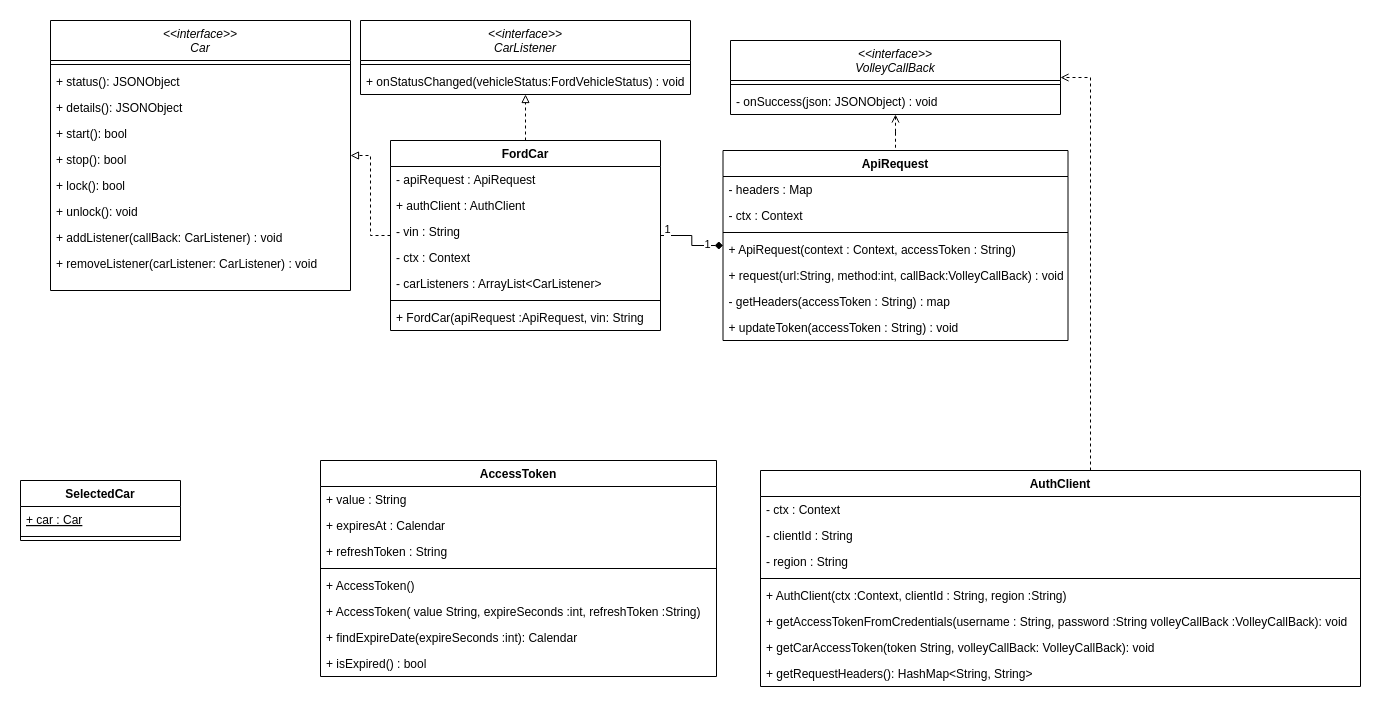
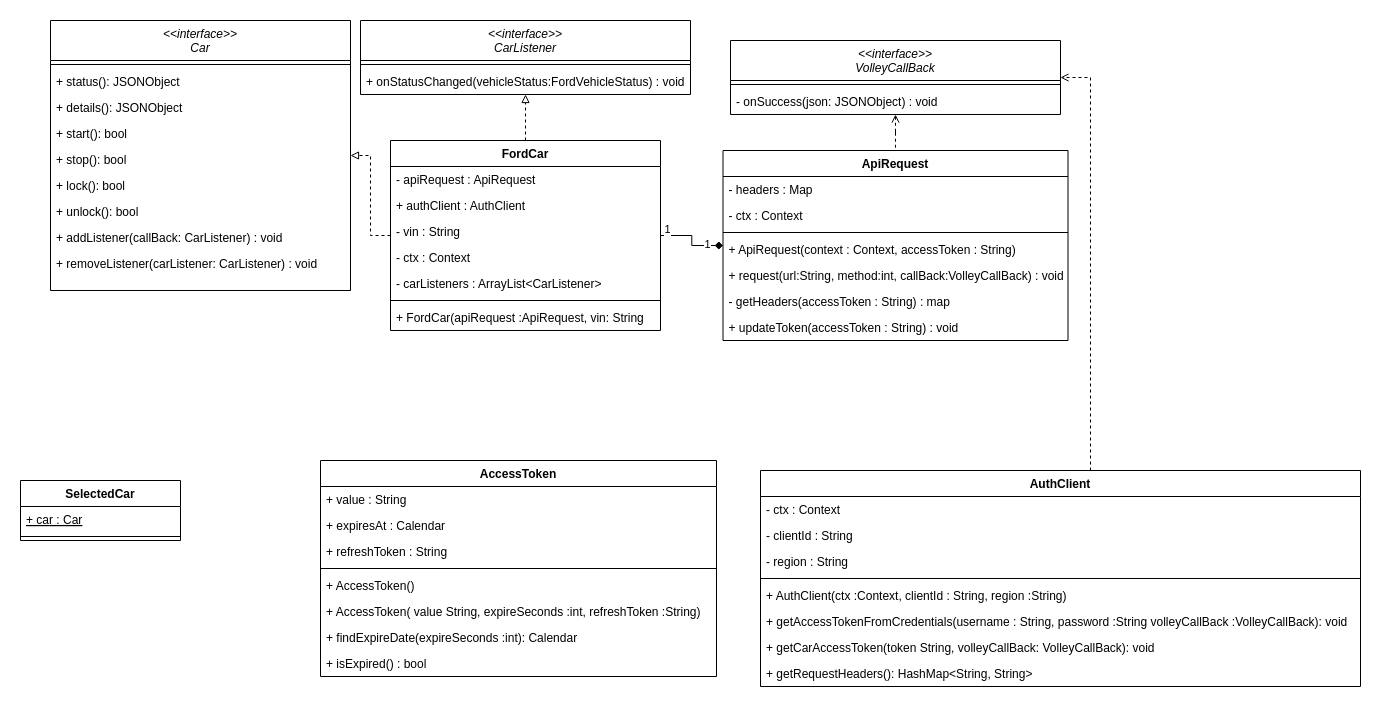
  <mxCell id="0" />
  <mxCell id="1" parent="0" />
  <mxCell id="2" value="&lt;&lt;interface&gt;&gt;&#10;Car" style="swimlane;fontStyle=2;align=center;verticalAlign=top;childLayout=stackLayout;horizontal=1;startSize=40;horizontalStack=0;resizeParent=1;resizeLast=0;collapsible=1;marginBottom=0;rounded=0;shadow=0;strokeWidth=1;" parent="1" vertex="1"><mxGeometry x="50" y="20" width="300" height="270" as="geometry"><mxRectangle x="230" y="140" width="160" height="26" as="alternateBounds" /></mxGeometry></mxCell>
  <mxCell id="3" value="" style="line;html=1;strokeWidth=1;align=left;verticalAlign=middle;spacingTop=-1;spacingLeft=3;spacingRight=3;rotatable=0;labelPosition=right;points=[];portConstraint=eastwest;" parent="2" vertex="1"><mxGeometry y="40" width="300" height="8" as="geometry" /></mxCell>
  <mxCell id="4" value="+ status(): JSONObject " style="text;align=left;verticalAlign=top;spacingLeft=4;spacingRight=4;overflow=hidden;rotatable=0;points=[[0,0.5],[1,0.5]];portConstraint=eastwest;" parent="2" vertex="1"><mxGeometry y="48" width="300" height="26" as="geometry" /></mxCell>
  <mxCell id="5" value="+ details(): JSONObject" style="text;align=left;verticalAlign=top;spacingLeft=4;spacingRight=4;overflow=hidden;rotatable=0;points=[[0,0.5],[1,0.5]];portConstraint=eastwest;" parent="2" vertex="1"><mxGeometry y="74" width="300" height="26" as="geometry" /></mxCell>
  <mxCell id="6" value="+ start(): bool" style="text;align=left;verticalAlign=top;spacingLeft=4;spacingRight=4;overflow=hidden;rotatable=0;points=[[0,0.5],[1,0.5]];portConstraint=eastwest;" parent="2" vertex="1"><mxGeometry y="100" width="300" height="26" as="geometry" /></mxCell>
  <mxCell id="7" value="+ stop(): bool" style="text;align=left;verticalAlign=top;spacingLeft=4;spacingRight=4;overflow=hidden;rotatable=0;points=[[0,0.5],[1,0.5]];portConstraint=eastwest;" parent="2" vertex="1"><mxGeometry y="126" width="300" height="26" as="geometry" /></mxCell>
  <mxCell id="8" value="+ lock(): bool" style="text;align=left;verticalAlign=top;spacingLeft=4;spacingRight=4;overflow=hidden;rotatable=0;points=[[0,0.5],[1,0.5]];portConstraint=eastwest;" parent="2" vertex="1"><mxGeometry y="152" width="300" height="26" as="geometry" /></mxCell>
- <mxCell id="9" value="+ unlock(): void" style="text;align=left;verticalAlign=top;spacingLeft=4;spacingRight=4;overflow=hidden;rotatable=0;points=[[0,0.5],[1,0.5]];portConstraint=eastwest;" parent="2" vertex="1"><mxGeometry y="178" width="300" height="26" as="geometry" /></mxCell>
+ <mxCell id="9" value="+ unlock(): bool" style="text;align=left;verticalAlign=top;spacingLeft=4;spacingRight=4;overflow=hidden;rotatable=0;points=[[0,0.5],[1,0.5]];portConstraint=eastwest;" parent="2" vertex="1"><mxGeometry y="178" width="300" height="26" as="geometry" /></mxCell>
  <mxCell id="10" value="+ addListener(callBack: CarListener) : void" style="text;align=left;verticalAlign=top;spacingLeft=4;spacingRight=4;overflow=hidden;rotatable=0;points=[[0,0.5],[1,0.5]];portConstraint=eastwest;" parent="2" vertex="1"><mxGeometry y="204" width="300" height="26" as="geometry" /></mxCell>
  <mxCell id="11" value="+ removeListener(carListener: CarListener) : void " style="text;align=left;verticalAlign=top;spacingLeft=4;spacingRight=4;overflow=hidden;rotatable=0;points=[[0,0.5],[1,0.5]];portConstraint=eastwest;" parent="2" vertex="1"><mxGeometry y="230" width="300" height="26" as="geometry" /></mxCell>
  <mxCell id="12" value="&lt;&lt;interface&gt;&gt;&#10;CarListener" style="swimlane;fontStyle=2;align=center;verticalAlign=top;childLayout=stackLayout;horizontal=1;startSize=40;horizontalStack=0;resizeParent=1;resizeParentMax=0;resizeLast=0;collapsible=1;marginBottom=0;" parent="1" vertex="1"><mxGeometry x="360" y="20" width="330" height="74" as="geometry" /></mxCell>
  <mxCell id="13" value="" style="line;strokeWidth=1;fillColor=none;align=left;verticalAlign=middle;spacingTop=-1;spacingLeft=3;spacingRight=3;rotatable=0;labelPosition=right;points=[];portConstraint=eastwest;" parent="12" vertex="1"><mxGeometry y="40" width="330" height="8" as="geometry" /></mxCell>
  <mxCell id="14" value="+ onStatusChanged(vehicleStatus:FordVehicleStatus) : void" style="text;strokeColor=none;fillColor=none;align=left;verticalAlign=top;spacingLeft=4;spacingRight=4;overflow=hidden;rotatable=0;points=[[0,0.5],[1,0.5]];portConstraint=eastwest;" parent="12" vertex="1"><mxGeometry y="48" width="330" height="26" as="geometry" /></mxCell>
  <mxCell id="15" style="edgeStyle=orthogonalEdgeStyle;rounded=0;orthogonalLoop=1;jettySize=auto;html=1;endArrow=none;endFill=0;dashed=1;startArrow=open;startFill=0;" parent="1" source="16" target="19" edge="1"><mxGeometry relative="1" as="geometry" /></mxCell>
  <mxCell id="16" value="&lt;&lt;interface&gt;&gt;&#10;VolleyCallBack" style="swimlane;fontStyle=2;align=center;verticalAlign=top;childLayout=stackLayout;horizontal=1;startSize=40;horizontalStack=0;resizeParent=1;resizeParentMax=0;resizeLast=0;collapsible=1;marginBottom=0;" parent="1" vertex="1"><mxGeometry x="730" y="40" width="330" height="74" as="geometry" /></mxCell>
  <mxCell id="17" value="" style="line;strokeWidth=1;fillColor=none;align=left;verticalAlign=middle;spacingTop=-1;spacingLeft=3;spacingRight=3;rotatable=0;labelPosition=right;points=[];portConstraint=eastwest;" parent="16" vertex="1"><mxGeometry y="40" width="330" height="8" as="geometry" /></mxCell>
  <mxCell id="18" value="- onSuccess(json: JSONObject) : void" style="text;strokeColor=none;fillColor=none;align=left;verticalAlign=top;spacingLeft=4;spacingRight=4;overflow=hidden;rotatable=0;points=[[0,0.5],[1,0.5]];portConstraint=eastwest;" parent="16" vertex="1"><mxGeometry y="48" width="330" height="26" as="geometry" /></mxCell>
  <mxCell id="19" value="ApiRequest" style="swimlane;fontStyle=1;align=center;verticalAlign=top;childLayout=stackLayout;horizontal=1;startSize=26;horizontalStack=0;resizeParent=1;resizeParentMax=0;resizeLast=0;collapsible=1;marginBottom=0;" parent="1" vertex="1"><mxGeometry x="722.5" y="150" width="345" height="190" as="geometry" /></mxCell>
  <mxCell id="20" value="- headers : Map" style="text;strokeColor=none;fillColor=none;align=left;verticalAlign=top;spacingLeft=4;spacingRight=4;overflow=hidden;rotatable=0;points=[[0,0.5],[1,0.5]];portConstraint=eastwest;" parent="19" vertex="1"><mxGeometry y="26" width="345" height="26" as="geometry" /></mxCell>
  <mxCell id="21" value="- ctx : Context" style="text;strokeColor=none;fillColor=none;align=left;verticalAlign=top;spacingLeft=4;spacingRight=4;overflow=hidden;rotatable=0;points=[[0,0.5],[1,0.5]];portConstraint=eastwest;" parent="19" vertex="1"><mxGeometry y="52" width="345" height="26" as="geometry" /></mxCell>
  <mxCell id="22" value="" style="line;strokeWidth=1;fillColor=none;align=left;verticalAlign=middle;spacingTop=-1;spacingLeft=3;spacingRight=3;rotatable=0;labelPosition=right;points=[];portConstraint=eastwest;" parent="19" vertex="1"><mxGeometry y="78" width="345" height="8" as="geometry" /></mxCell>
  <mxCell id="23" value="+ ApiRequest(context : Context, accessToken : String)" style="text;strokeColor=none;fillColor=none;align=left;verticalAlign=top;spacingLeft=4;spacingRight=4;overflow=hidden;rotatable=0;points=[[0,0.5],[1,0.5]];portConstraint=eastwest;" parent="19" vertex="1"><mxGeometry y="86" width="345" height="26" as="geometry" /></mxCell>
  <mxCell id="24" value="+ request(url:String, method:int, callBack:VolleyCallBack) : void" style="text;strokeColor=none;fillColor=none;align=left;verticalAlign=top;spacingLeft=4;spacingRight=4;overflow=hidden;rotatable=0;points=[[0,0.5],[1,0.5]];portConstraint=eastwest;" parent="19" vertex="1"><mxGeometry y="112" width="345" height="26" as="geometry" /></mxCell>
  <mxCell id="25" value="- getHeaders(accessToken : String) : map" style="text;strokeColor=none;fillColor=none;align=left;verticalAlign=top;spacingLeft=4;spacingRight=4;overflow=hidden;rotatable=0;points=[[0,0.5],[1,0.5]];portConstraint=eastwest;" parent="19" vertex="1"><mxGeometry y="138" width="345" height="26" as="geometry" /></mxCell>
  <mxCell id="26" value="+ updateToken(accessToken : String) : void" style="text;strokeColor=none;fillColor=none;align=left;verticalAlign=top;spacingLeft=4;spacingRight=4;overflow=hidden;rotatable=0;points=[[0,0.5],[1,0.5]];portConstraint=eastwest;" parent="19" vertex="1"><mxGeometry y="164" width="345" height="26" as="geometry" /></mxCell>
  <mxCell id="27" style="edgeStyle=orthogonalEdgeStyle;rounded=0;orthogonalLoop=1;jettySize=auto;html=1;dashed=1;startArrow=none;startFill=0;endArrow=block;endFill=0;" parent="1" source="32" target="2" edge="1"><mxGeometry relative="1" as="geometry" /></mxCell>
  <mxCell id="28" style="edgeStyle=orthogonalEdgeStyle;rounded=0;orthogonalLoop=1;jettySize=auto;html=1;dashed=1;startArrow=none;startFill=0;endArrow=block;endFill=0;" parent="1" source="32" target="12" edge="1"><mxGeometry relative="1" as="geometry" /></mxCell>
  <mxCell id="29" style="edgeStyle=orthogonalEdgeStyle;rounded=0;orthogonalLoop=1;jettySize=auto;html=1;endArrow=diamond;" parent="1" source="32" target="19" edge="1"><mxGeometry relative="1" as="geometry" /></mxCell>
  <mxCell id="30" value="1" style="edgeLabel;html=1;align=center;verticalAlign=middle;resizable=0;points=[];" vertex="1" connectable="0" parent="29"><mxGeometry x="-0.415" y="4" relative="1" as="geometry"><mxPoint x="-15" y="-3" as="offset" /></mxGeometry></mxCell>
  <mxCell id="31" value="1" style="edgeLabel;html=1;align=center;verticalAlign=middle;resizable=0;points=[];" vertex="1" connectable="0" parent="29"><mxGeometry x="-0.415" y="4" relative="1" as="geometry"><mxPoint x="25" y="12" as="offset" /></mxGeometry></mxCell>
  <mxCell id="32" value="FordCar" style="swimlane;fontStyle=1;align=center;verticalAlign=top;childLayout=stackLayout;horizontal=1;startSize=26;horizontalStack=0;resizeParent=1;resizeParentMax=0;resizeLast=0;collapsible=1;marginBottom=0;" parent="1" vertex="1"><mxGeometry x="390" y="140" width="270" height="190" as="geometry" /></mxCell>
  <mxCell id="33" value="- apiRequest : ApiRequest" style="text;strokeColor=none;fillColor=none;align=left;verticalAlign=top;spacingLeft=4;spacingRight=4;overflow=hidden;rotatable=0;points=[[0,0.5],[1,0.5]];portConstraint=eastwest;" parent="32" vertex="1"><mxGeometry y="26" width="270" height="26" as="geometry" /></mxCell>
  <mxCell id="34" value="+ authClient : AuthClient" style="text;strokeColor=none;fillColor=none;align=left;verticalAlign=top;spacingLeft=4;spacingRight=4;overflow=hidden;rotatable=0;points=[[0,0.5],[1,0.5]];portConstraint=eastwest;fontStyle=0" parent="32" vertex="1"><mxGeometry y="52" width="270" height="26" as="geometry" /></mxCell>
  <mxCell id="35" value="- vin : String" style="text;strokeColor=none;fillColor=none;align=left;verticalAlign=top;spacingLeft=4;spacingRight=4;overflow=hidden;rotatable=0;points=[[0,0.5],[1,0.5]];portConstraint=eastwest;" parent="32" vertex="1"><mxGeometry y="78" width="270" height="26" as="geometry" /></mxCell>
  <mxCell id="36" value="- ctx : Context" style="text;strokeColor=none;fillColor=none;align=left;verticalAlign=top;spacingLeft=4;spacingRight=4;overflow=hidden;rotatable=0;points=[[0,0.5],[1,0.5]];portConstraint=eastwest;" vertex="1" parent="32"><mxGeometry y="104" width="270" height="26" as="geometry" /></mxCell>
  <mxCell id="37" value="- carListeners : ArrayList&lt;CarListener&gt;" style="text;strokeColor=none;fillColor=none;align=left;verticalAlign=top;spacingLeft=4;spacingRight=4;overflow=hidden;rotatable=0;points=[[0,0.5],[1,0.5]];portConstraint=eastwest;" parent="32" vertex="1"><mxGeometry y="130" width="270" height="26" as="geometry" /></mxCell>
  <mxCell id="38" value="" style="line;strokeWidth=1;fillColor=none;align=left;verticalAlign=middle;spacingTop=-1;spacingLeft=3;spacingRight=3;rotatable=0;labelPosition=right;points=[];portConstraint=eastwest;" parent="32" vertex="1"><mxGeometry y="156" width="270" height="8" as="geometry" /></mxCell>
  <mxCell id="39" value="+ FordCar(apiRequest :ApiRequest, vin: String" style="text;strokeColor=none;fillColor=none;align=left;verticalAlign=top;spacingLeft=4;spacingRight=4;overflow=hidden;rotatable=0;points=[[0,0.5],[1,0.5]];portConstraint=eastwest;" parent="32" vertex="1"><mxGeometry y="164" width="270" height="26" as="geometry" /></mxCell>
  <mxCell id="40" value="AccessToken" style="swimlane;fontStyle=1;align=center;verticalAlign=top;childLayout=stackLayout;horizontal=1;startSize=26;horizontalStack=0;resizeParent=1;resizeParentMax=0;resizeLast=0;collapsible=1;marginBottom=0;" parent="1" vertex="1"><mxGeometry x="320" y="460" width="396" height="216" as="geometry" /></mxCell>
  <mxCell id="41" value="+ value : String" style="text;strokeColor=none;fillColor=none;align=left;verticalAlign=top;spacingLeft=4;spacingRight=4;overflow=hidden;rotatable=0;points=[[0,0.5],[1,0.5]];portConstraint=eastwest;" parent="40" vertex="1"><mxGeometry y="26" width="396" height="26" as="geometry" /></mxCell>
  <mxCell id="42" value="+ expiresAt : Calendar" style="text;strokeColor=none;fillColor=none;align=left;verticalAlign=top;spacingLeft=4;spacingRight=4;overflow=hidden;rotatable=0;points=[[0,0.5],[1,0.5]];portConstraint=eastwest;" parent="40" vertex="1"><mxGeometry y="52" width="396" height="26" as="geometry" /></mxCell>
  <mxCell id="43" value="+ refreshToken : String" style="text;strokeColor=none;fillColor=none;align=left;verticalAlign=top;spacingLeft=4;spacingRight=4;overflow=hidden;rotatable=0;points=[[0,0.5],[1,0.5]];portConstraint=eastwest;" parent="40" vertex="1"><mxGeometry y="78" width="396" height="26" as="geometry" /></mxCell>
  <mxCell id="44" value="" style="line;strokeWidth=1;fillColor=none;align=left;verticalAlign=middle;spacingTop=-1;spacingLeft=3;spacingRight=3;rotatable=0;labelPosition=right;points=[];portConstraint=eastwest;" parent="40" vertex="1"><mxGeometry y="104" width="396" height="8" as="geometry" /></mxCell>
  <mxCell id="45" value="+ AccessToken()" style="text;strokeColor=none;fillColor=none;align=left;verticalAlign=top;spacingLeft=4;spacingRight=4;overflow=hidden;rotatable=0;points=[[0,0.5],[1,0.5]];portConstraint=eastwest;" parent="40" vertex="1"><mxGeometry y="112" width="396" height="26" as="geometry" /></mxCell>
  <mxCell id="46" value="+ AccessToken( value String, expireSeconds :int, refreshToken :String)" style="text;strokeColor=none;fillColor=none;align=left;verticalAlign=top;spacingLeft=4;spacingRight=4;overflow=hidden;rotatable=0;points=[[0,0.5],[1,0.5]];portConstraint=eastwest;" parent="40" vertex="1"><mxGeometry y="138" width="396" height="26" as="geometry" /></mxCell>
  <mxCell id="47" value="+ findExpireDate(expireSeconds :int): Calendar" style="text;strokeColor=none;fillColor=none;align=left;verticalAlign=top;spacingLeft=4;spacingRight=4;overflow=hidden;rotatable=0;points=[[0,0.5],[1,0.5]];portConstraint=eastwest;" parent="40" vertex="1"><mxGeometry y="164" width="396" height="26" as="geometry" /></mxCell>
  <mxCell id="48" value="+ isExpired() : bool" style="text;strokeColor=none;fillColor=none;align=left;verticalAlign=top;spacingLeft=4;spacingRight=4;overflow=hidden;rotatable=0;points=[[0,0.5],[1,0.5]];portConstraint=eastwest;" parent="40" vertex="1"><mxGeometry y="190" width="396" height="26" as="geometry" /></mxCell>
  <mxCell id="49" value="SelectedCar" style="swimlane;fontStyle=1;align=center;verticalAlign=top;childLayout=stackLayout;horizontal=1;startSize=26;horizontalStack=0;resizeParent=1;resizeParentMax=0;resizeLast=0;collapsible=1;marginBottom=0;" parent="1" vertex="1"><mxGeometry x="20" y="480" width="160" height="60" as="geometry" /></mxCell>
  <mxCell id="50" value="+ car : Car" style="text;strokeColor=none;fillColor=none;align=left;verticalAlign=top;spacingLeft=4;spacingRight=4;overflow=hidden;rotatable=0;points=[[0,0.5],[1,0.5]];portConstraint=eastwest;fontStyle=4" parent="49" vertex="1"><mxGeometry y="26" width="160" height="26" as="geometry" /></mxCell>
  <mxCell id="51" value="" style="line;strokeWidth=1;fillColor=none;align=left;verticalAlign=middle;spacingTop=-1;spacingLeft=3;spacingRight=3;rotatable=0;labelPosition=right;points=[];portConstraint=eastwest;" parent="49" vertex="1"><mxGeometry y="52" width="160" height="8" as="geometry" /></mxCell>
  <mxCell id="52" style="edgeStyle=orthogonalEdgeStyle;rounded=0;orthogonalLoop=1;jettySize=auto;html=1;endArrow=open;endFill=0;dashed=1;" parent="1" source="53" target="16" edge="1"><mxGeometry relative="1" as="geometry"><Array as="points"><mxPoint x="1090" y="77" /></Array></mxGeometry></mxCell>
  <mxCell id="53" value="AuthClient" style="swimlane;fontStyle=1;align=center;verticalAlign=top;childLayout=stackLayout;horizontal=1;startSize=26;horizontalStack=0;resizeParent=1;resizeParentMax=0;resizeLast=0;collapsible=1;marginBottom=0;" parent="1" vertex="1"><mxGeometry x="760" y="470" width="600" height="216" as="geometry" /></mxCell>
  <mxCell id="54" value="- ctx : Context" style="text;strokeColor=none;fillColor=none;align=left;verticalAlign=top;spacingLeft=4;spacingRight=4;overflow=hidden;rotatable=0;points=[[0,0.5],[1,0.5]];portConstraint=eastwest;" parent="53" vertex="1"><mxGeometry y="26" width="600" height="26" as="geometry" /></mxCell>
  <mxCell id="55" value="- clientId : String" style="text;strokeColor=none;fillColor=none;align=left;verticalAlign=top;spacingLeft=4;spacingRight=4;overflow=hidden;rotatable=0;points=[[0,0.5],[1,0.5]];portConstraint=eastwest;" parent="53" vertex="1"><mxGeometry y="52" width="600" height="26" as="geometry" /></mxCell>
  <mxCell id="56" value="- region : String" style="text;strokeColor=none;fillColor=none;align=left;verticalAlign=top;spacingLeft=4;spacingRight=4;overflow=hidden;rotatable=0;points=[[0,0.5],[1,0.5]];portConstraint=eastwest;" parent="53" vertex="1"><mxGeometry y="78" width="600" height="26" as="geometry" /></mxCell>
  <mxCell id="57" value="" style="line;strokeWidth=1;fillColor=none;align=left;verticalAlign=middle;spacingTop=-1;spacingLeft=3;spacingRight=3;rotatable=0;labelPosition=right;points=[];portConstraint=eastwest;" parent="53" vertex="1"><mxGeometry y="104" width="600" height="8" as="geometry" /></mxCell>
  <mxCell id="58" value="+ AuthClient(ctx :Context, clientId : String, region :String)" style="text;strokeColor=none;fillColor=none;align=left;verticalAlign=top;spacingLeft=4;spacingRight=4;overflow=hidden;rotatable=0;points=[[0,0.5],[1,0.5]];portConstraint=eastwest;" parent="53" vertex="1"><mxGeometry y="112" width="600" height="26" as="geometry" /></mxCell>
  <mxCell id="59" value="+ getAccessTokenFromCredentials(username : String, password :String volleyCallBack :VolleyCallBack): void" style="text;strokeColor=none;fillColor=none;align=left;verticalAlign=top;spacingLeft=4;spacingRight=4;overflow=hidden;rotatable=0;points=[[0,0.5],[1,0.5]];portConstraint=eastwest;" parent="53" vertex="1"><mxGeometry y="138" width="600" height="26" as="geometry" /></mxCell>
  <mxCell id="60" value="+ getCarAccessToken(token String, volleyCallBack: VolleyCallBack): void" style="text;strokeColor=none;fillColor=none;align=left;verticalAlign=top;spacingLeft=4;spacingRight=4;overflow=hidden;rotatable=0;points=[[0,0.5],[1,0.5]];portConstraint=eastwest;" parent="53" vertex="1"><mxGeometry y="164" width="600" height="26" as="geometry" /></mxCell>
  <mxCell id="61" value="+ getRequestHeaders(): HashMap&lt;String, String&gt;" style="text;strokeColor=none;fillColor=none;align=left;verticalAlign=top;spacingLeft=4;spacingRight=4;overflow=hidden;rotatable=0;points=[[0,0.5],[1,0.5]];portConstraint=eastwest;" parent="53" vertex="1"><mxGeometry y="190" width="600" height="26" as="geometry" /></mxCell>
